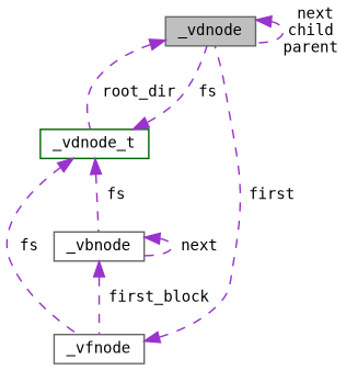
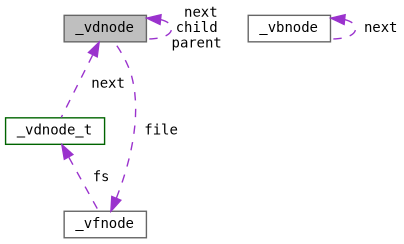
  digraph {
    fontname="DejaVu Sans Mono"
    node [color=gray40 fillcolor=white fontname="DejaVu Sans Mono" fontsize=10 shape=record style=filled]
    edge [color=darkorchid3 dir=back fontname="DejaVu Sans Mono" fontsize=10 labelfontname=Helvetica labelfontsize=10 style=dashed]
    n1 [fillcolor=grey75 fontcolor=black height=0.2 label=_vdnode width=0.4]
    n2 [color=darkgreen height=0.2 label=_vdnode_t width=0.4]
    n3 [height=0.2 label=_vfnode width=0.4]
    n4 [height=0.2 label=_vbnode width=0.4]
    n1 -> n1 [label=" next\nchild\nparent"]
-   n1 -> n2 [label=" root_dir"]
-   n2 -> n1 [label=" fs"]
+   n1 -> n2 [label=" next"]
    n2 -> n3 [label=" fs"]
-   n2 -> n4 [label=" fs"]
-   n3 -> n1 [label=" first"]
-   n4 -> n3 [label=" first_block"]
+   n3 -> n1 [label=" file"]
    n4 -> n4 [label=" next"]
  }
